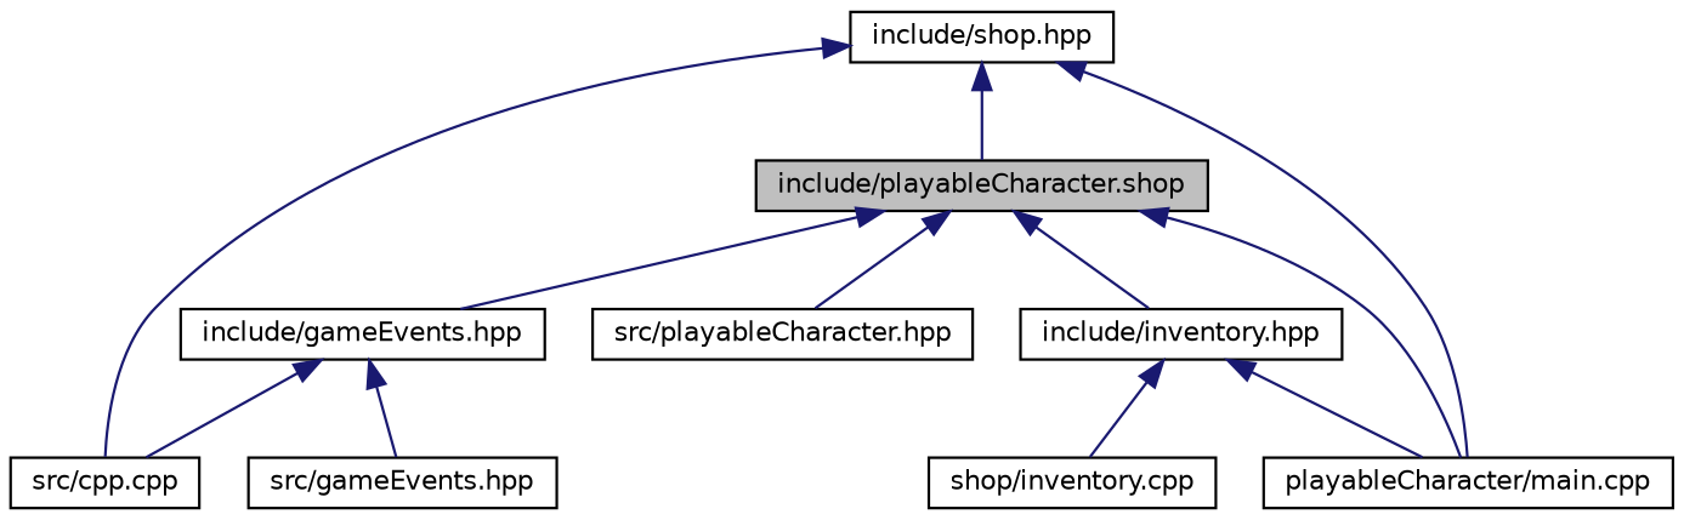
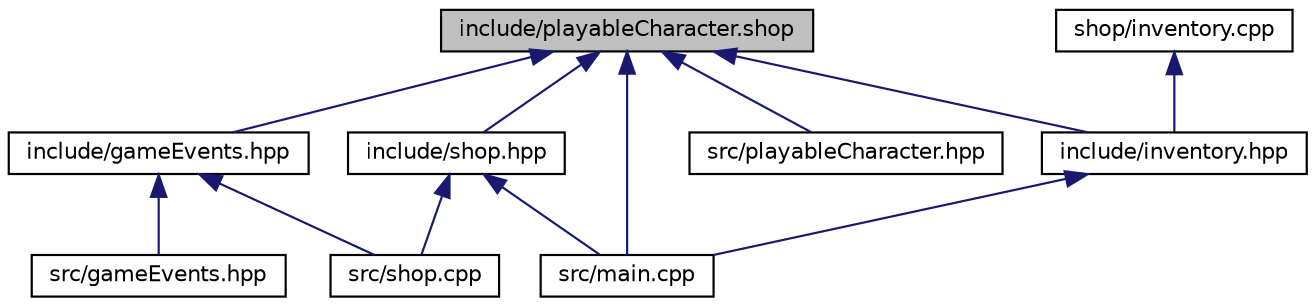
  digraph {
    node [color=black fillcolor=white fontname=Helvetica fontsize=10 shape=record style=filled]
    edge [color=midnightblue dir=back fontname=Helvetica fontsize=10 labelfontname=Helvetica labelfontsize=10 style=solid]
    n1 [fillcolor=grey75 fontcolor=black height=0.2 label="include/playableCharacter.shop" width=0.4]
    n2 [height=0.2 label="include/gameEvents.hpp" width=0.4]
-   n3 [height=0.2 label="playableCharacter/main.cpp" width=0.4]
+   n3 [height=0.2 label="src/main.cpp" width=0.4]
    n4 [height=0.2 label="include/inventory.hpp" width=0.4]
    n5 [height=0.2 label="include/shop.hpp" width=0.4]
    n6 [height=0.2 label="src/playableCharacter.hpp" width=0.4]
    n7 [height=0.2 label="src/gameEvents.hpp" width=0.4]
-   n8 [height=0.2 label="src/cpp.cpp" width=0.4]
+   n8 [height=0.2 label="src/shop.cpp" width=0.4]
    n9 [height=0.2 label="shop/inventory.cpp" width=0.4]
    n1 -> n2
    n1 -> n3
    n1 -> n4
-   n5 -> n1
+   n1 -> n5
    n1 -> n6
    n2 -> n7
    n2 -> n8
    n4 -> n3
-   n4 -> n9
+   n9 -> n4
    n5 -> n3
    n5 -> n8
  }
